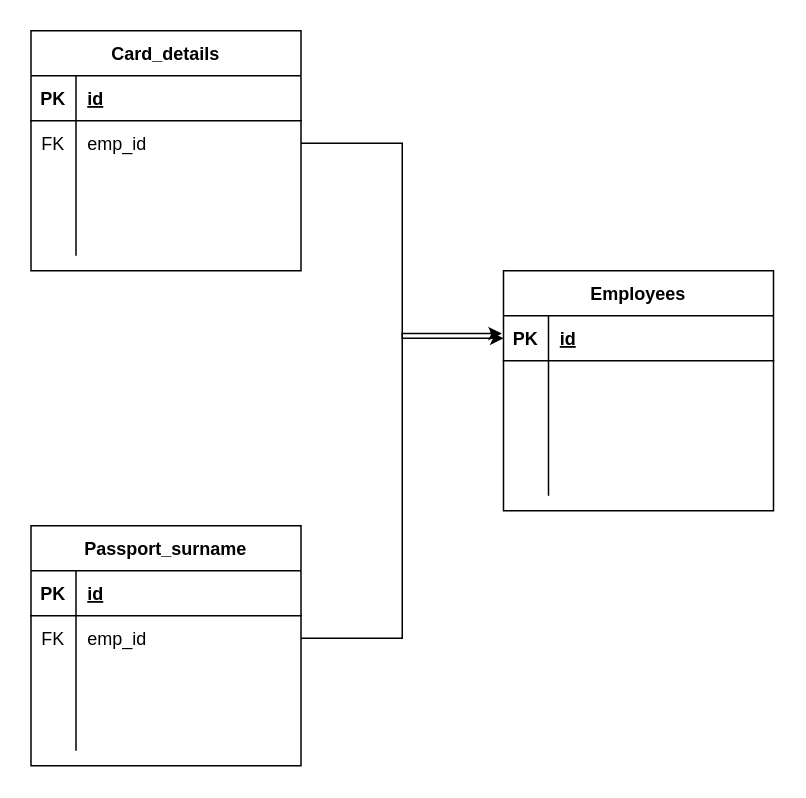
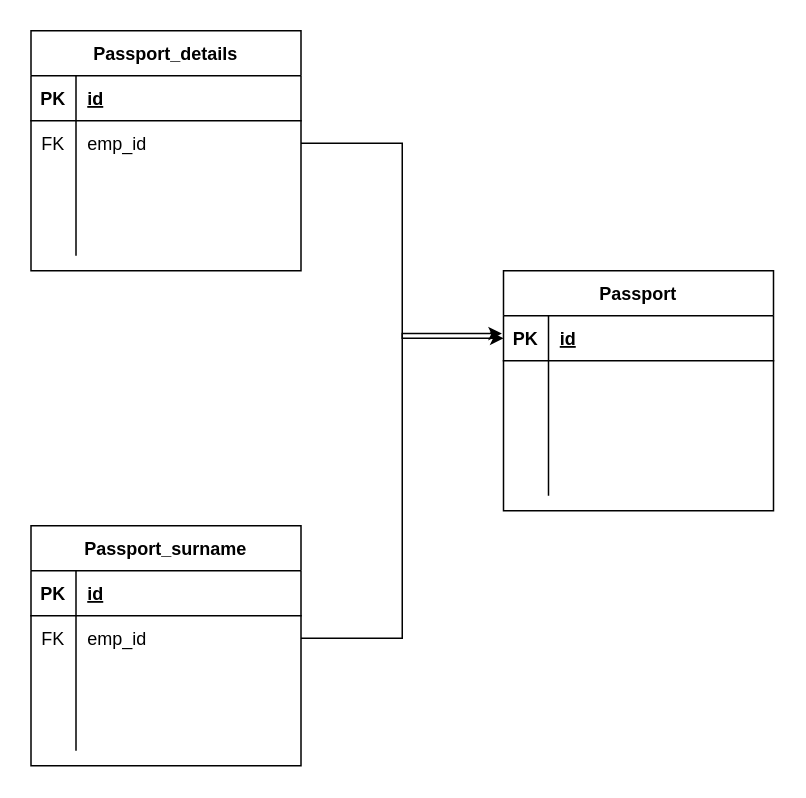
  <mxCell id="0" />
  <mxCell id="1" parent="0" />
  <mxCell id="2" value="Passport_surname" style="shape=table;startSize=30;container=1;collapsible=1;childLayout=tableLayout;fixedRows=1;rowLines=0;fontStyle=1;align=center;resizeLast=1;" vertex="1" parent="1"><mxGeometry x="20" y="350" width="180" height="160" as="geometry" /></mxCell>
  <mxCell id="3" value="" style="shape=partialRectangle;collapsible=0;dropTarget=0;pointerEvents=0;fillColor=none;top=0;left=0;bottom=1;right=0;points=[[0,0.5],[1,0.5]];portConstraint=eastwest;" vertex="1" parent="2"><mxGeometry y="30" width="180" height="30" as="geometry" /></mxCell>
  <mxCell id="4" value="PK" style="shape=partialRectangle;connectable=0;fillColor=none;top=0;left=0;bottom=0;right=0;fontStyle=1;overflow=hidden;" vertex="1" parent="3"><mxGeometry width="30" height="30" as="geometry" /></mxCell>
  <mxCell id="5" value="id" style="shape=partialRectangle;connectable=0;fillColor=none;top=0;left=0;bottom=0;right=0;align=left;spacingLeft=6;fontStyle=5;overflow=hidden;" vertex="1" parent="3"><mxGeometry x="30" width="150" height="30" as="geometry" /></mxCell>
  <mxCell id="6" value="" style="shape=partialRectangle;collapsible=0;dropTarget=0;pointerEvents=0;fillColor=none;top=0;left=0;bottom=0;right=0;points=[[0,0.5],[1,0.5]];portConstraint=eastwest;" vertex="1" parent="2"><mxGeometry y="60" width="180" height="30" as="geometry" /></mxCell>
  <mxCell id="7" value="FK" style="shape=partialRectangle;connectable=0;fillColor=none;top=0;left=0;bottom=0;right=0;editable=1;overflow=hidden;" vertex="1" parent="6"><mxGeometry width="30" height="30" as="geometry" /></mxCell>
  <mxCell id="8" value="emp_id" style="shape=partialRectangle;connectable=0;fillColor=none;top=0;left=0;bottom=0;right=0;align=left;spacingLeft=6;overflow=hidden;" vertex="1" parent="6"><mxGeometry x="30" width="150" height="30" as="geometry" /></mxCell>
  <mxCell id="9" value="" style="shape=partialRectangle;collapsible=0;dropTarget=0;pointerEvents=0;fillColor=none;top=0;left=0;bottom=0;right=0;points=[[0,0.5],[1,0.5]];portConstraint=eastwest;" vertex="1" parent="2"><mxGeometry y="90" width="180" height="30" as="geometry" /></mxCell>
  <mxCell id="10" value="" style="shape=partialRectangle;connectable=0;fillColor=none;top=0;left=0;bottom=0;right=0;editable=1;overflow=hidden;" vertex="1" parent="9"><mxGeometry width="30" height="30" as="geometry" /></mxCell>
  <mxCell id="11" value="" style="shape=partialRectangle;collapsible=0;dropTarget=0;pointerEvents=0;fillColor=none;top=0;left=0;bottom=0;right=0;points=[[0,0.5],[1,0.5]];portConstraint=eastwest;" vertex="1" parent="2"><mxGeometry y="120" width="180" height="30" as="geometry" /></mxCell>
  <mxCell id="12" value="" style="shape=partialRectangle;connectable=0;fillColor=none;top=0;left=0;bottom=0;right=0;editable=1;overflow=hidden;" vertex="1" parent="11"><mxGeometry width="30" height="30" as="geometry" /></mxCell>
  <mxCell id="13" value="" style="shape=partialRectangle;connectable=0;fillColor=none;top=0;left=0;bottom=0;right=0;align=left;spacingLeft=6;overflow=hidden;" vertex="1" parent="11"><mxGeometry x="30" width="150" height="30" as="geometry" /></mxCell>
- <mxCell id="14" value="Employees" style="shape=table;startSize=30;container=1;collapsible=1;childLayout=tableLayout;fixedRows=1;rowLines=0;fontStyle=1;align=center;resizeLast=1;" vertex="1" parent="1"><mxGeometry x="335" y="180" width="180" height="160" as="geometry" /></mxCell>
+ <mxCell id="14" value="Passport" style="shape=table;startSize=30;container=1;collapsible=1;childLayout=tableLayout;fixedRows=1;rowLines=0;fontStyle=1;align=center;resizeLast=1;" vertex="1" parent="1"><mxGeometry x="335" y="180" width="180" height="160" as="geometry" /></mxCell>
  <mxCell id="15" value="" style="shape=partialRectangle;collapsible=0;dropTarget=0;pointerEvents=0;fillColor=none;top=0;left=0;bottom=1;right=0;points=[[0,0.5],[1,0.5]];portConstraint=eastwest;" vertex="1" parent="14"><mxGeometry y="30" width="180" height="30" as="geometry" /></mxCell>
  <mxCell id="16" value="PK" style="shape=partialRectangle;connectable=0;fillColor=none;top=0;left=0;bottom=0;right=0;fontStyle=1;overflow=hidden;" vertex="1" parent="15"><mxGeometry width="30" height="30" as="geometry" /></mxCell>
  <mxCell id="17" value="id" style="shape=partialRectangle;connectable=0;fillColor=none;top=0;left=0;bottom=0;right=0;align=left;spacingLeft=6;fontStyle=5;overflow=hidden;" vertex="1" parent="15"><mxGeometry x="30" width="150" height="30" as="geometry" /></mxCell>
  <mxCell id="18" value="" style="shape=partialRectangle;collapsible=0;dropTarget=0;pointerEvents=0;fillColor=none;top=0;left=0;bottom=0;right=0;points=[[0,0.5],[1,0.5]];portConstraint=eastwest;" vertex="1" parent="14"><mxGeometry y="60" width="180" height="30" as="geometry" /></mxCell>
  <mxCell id="19" value="" style="shape=partialRectangle;connectable=0;fillColor=none;top=0;left=0;bottom=0;right=0;editable=1;overflow=hidden;" vertex="1" parent="18"><mxGeometry width="30" height="30" as="geometry" /></mxCell>
  <mxCell id="20" value="" style="shape=partialRectangle;collapsible=0;dropTarget=0;pointerEvents=0;fillColor=none;top=0;left=0;bottom=0;right=0;points=[[0,0.5],[1,0.5]];portConstraint=eastwest;" vertex="1" parent="14"><mxGeometry y="90" width="180" height="30" as="geometry" /></mxCell>
  <mxCell id="21" value="" style="shape=partialRectangle;connectable=0;fillColor=none;top=0;left=0;bottom=0;right=0;editable=1;overflow=hidden;" vertex="1" parent="20"><mxGeometry width="30" height="30" as="geometry" /></mxCell>
  <mxCell id="22" value="" style="shape=partialRectangle;collapsible=0;dropTarget=0;pointerEvents=0;fillColor=none;top=0;left=0;bottom=0;right=0;points=[[0,0.5],[1,0.5]];portConstraint=eastwest;" vertex="1" parent="14"><mxGeometry y="120" width="180" height="30" as="geometry" /></mxCell>
  <mxCell id="23" value="" style="shape=partialRectangle;connectable=0;fillColor=none;top=0;left=0;bottom=0;right=0;editable=1;overflow=hidden;" vertex="1" parent="22"><mxGeometry width="30" height="30" as="geometry" /></mxCell>
  <mxCell id="24" value="" style="shape=partialRectangle;connectable=0;fillColor=none;top=0;left=0;bottom=0;right=0;align=left;spacingLeft=6;overflow=hidden;" vertex="1" parent="22"><mxGeometry x="30" width="150" height="30" as="geometry" /></mxCell>
- <mxCell id="25" value="Card_details" style="shape=table;startSize=30;container=1;collapsible=1;childLayout=tableLayout;fixedRows=1;rowLines=0;fontStyle=1;align=center;resizeLast=1;" vertex="1" parent="1"><mxGeometry x="20" y="20" width="180" height="160" as="geometry" /></mxCell>
+ <mxCell id="25" value="Passport_details" style="shape=table;startSize=30;container=1;collapsible=1;childLayout=tableLayout;fixedRows=1;rowLines=0;fontStyle=1;align=center;resizeLast=1;" vertex="1" parent="1"><mxGeometry x="20" y="20" width="180" height="160" as="geometry" /></mxCell>
  <mxCell id="26" value="" style="shape=partialRectangle;collapsible=0;dropTarget=0;pointerEvents=0;fillColor=none;top=0;left=0;bottom=1;right=0;points=[[0,0.5],[1,0.5]];portConstraint=eastwest;" vertex="1" parent="25"><mxGeometry y="30" width="180" height="30" as="geometry" /></mxCell>
  <mxCell id="27" value="PK" style="shape=partialRectangle;connectable=0;fillColor=none;top=0;left=0;bottom=0;right=0;fontStyle=1;overflow=hidden;" vertex="1" parent="26"><mxGeometry width="30" height="30" as="geometry" /></mxCell>
  <mxCell id="28" value="id" style="shape=partialRectangle;connectable=0;fillColor=none;top=0;left=0;bottom=0;right=0;align=left;spacingLeft=6;fontStyle=5;overflow=hidden;" vertex="1" parent="26"><mxGeometry x="30" width="150" height="30" as="geometry" /></mxCell>
  <mxCell id="29" value="" style="shape=partialRectangle;collapsible=0;dropTarget=0;pointerEvents=0;fillColor=none;top=0;left=0;bottom=0;right=0;points=[[0,0.5],[1,0.5]];portConstraint=eastwest;" vertex="1" parent="25"><mxGeometry y="60" width="180" height="30" as="geometry" /></mxCell>
  <mxCell id="30" value="FK" style="shape=partialRectangle;connectable=0;fillColor=none;top=0;left=0;bottom=0;right=0;editable=1;overflow=hidden;" vertex="1" parent="29"><mxGeometry width="30" height="30" as="geometry" /></mxCell>
  <mxCell id="31" value="emp_id" style="shape=partialRectangle;connectable=0;fillColor=none;top=0;left=0;bottom=0;right=0;align=left;spacingLeft=6;overflow=hidden;" vertex="1" parent="29"><mxGeometry x="30" width="150" height="30" as="geometry" /></mxCell>
  <mxCell id="32" value="" style="shape=partialRectangle;collapsible=0;dropTarget=0;pointerEvents=0;fillColor=none;top=0;left=0;bottom=0;right=0;points=[[0,0.5],[1,0.5]];portConstraint=eastwest;" vertex="1" parent="25"><mxGeometry y="90" width="180" height="30" as="geometry" /></mxCell>
  <mxCell id="33" value="" style="shape=partialRectangle;connectable=0;fillColor=none;top=0;left=0;bottom=0;right=0;editable=1;overflow=hidden;" vertex="1" parent="32"><mxGeometry width="30" height="30" as="geometry" /></mxCell>
  <mxCell id="34" value="" style="shape=partialRectangle;collapsible=0;dropTarget=0;pointerEvents=0;fillColor=none;top=0;left=0;bottom=0;right=0;points=[[0,0.5],[1,0.5]];portConstraint=eastwest;" vertex="1" parent="25"><mxGeometry y="120" width="180" height="30" as="geometry" /></mxCell>
  <mxCell id="35" value="" style="shape=partialRectangle;connectable=0;fillColor=none;top=0;left=0;bottom=0;right=0;editable=1;overflow=hidden;" vertex="1" parent="34"><mxGeometry width="30" height="30" as="geometry" /></mxCell>
  <mxCell id="36" value="" style="shape=partialRectangle;connectable=0;fillColor=none;top=0;left=0;bottom=0;right=0;align=left;spacingLeft=6;overflow=hidden;" vertex="1" parent="34"><mxGeometry x="30" width="150" height="30" as="geometry" /></mxCell>
  <mxCell id="37" style="edgeStyle=orthogonalEdgeStyle;rounded=0;orthogonalLoop=1;jettySize=auto;html=1;entryX=0;entryY=0.5;entryDx=0;entryDy=0;" edge="1" parent="1" source="29" target="15"><mxGeometry relative="1" as="geometry" /></mxCell>
  <mxCell id="38" style="edgeStyle=orthogonalEdgeStyle;rounded=0;orthogonalLoop=1;jettySize=auto;html=1;entryX=-0.006;entryY=0.397;entryDx=0;entryDy=0;entryPerimeter=0;" edge="1" parent="1" source="6" target="15"><mxGeometry relative="1" as="geometry" /></mxCell>
